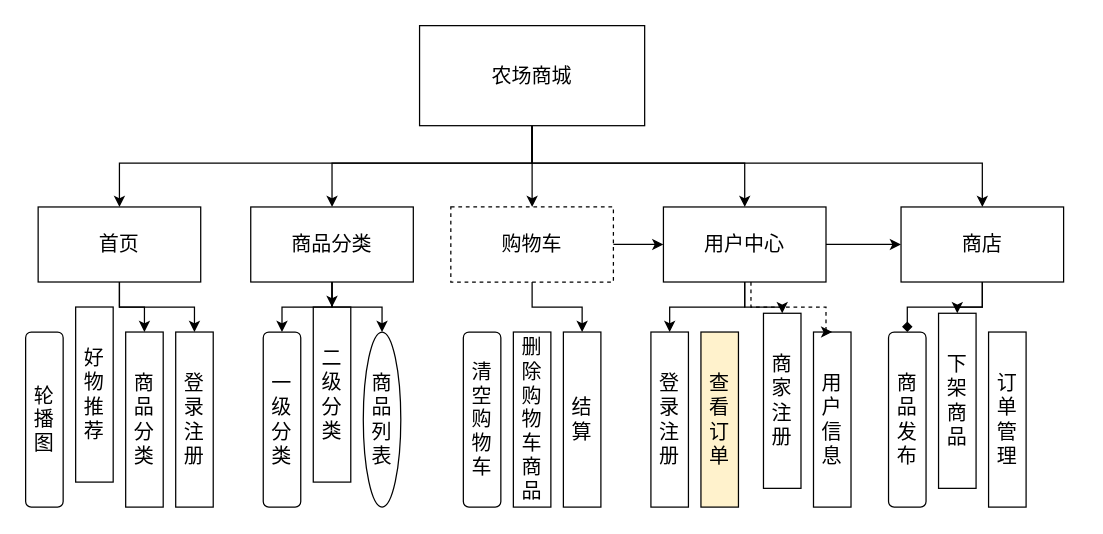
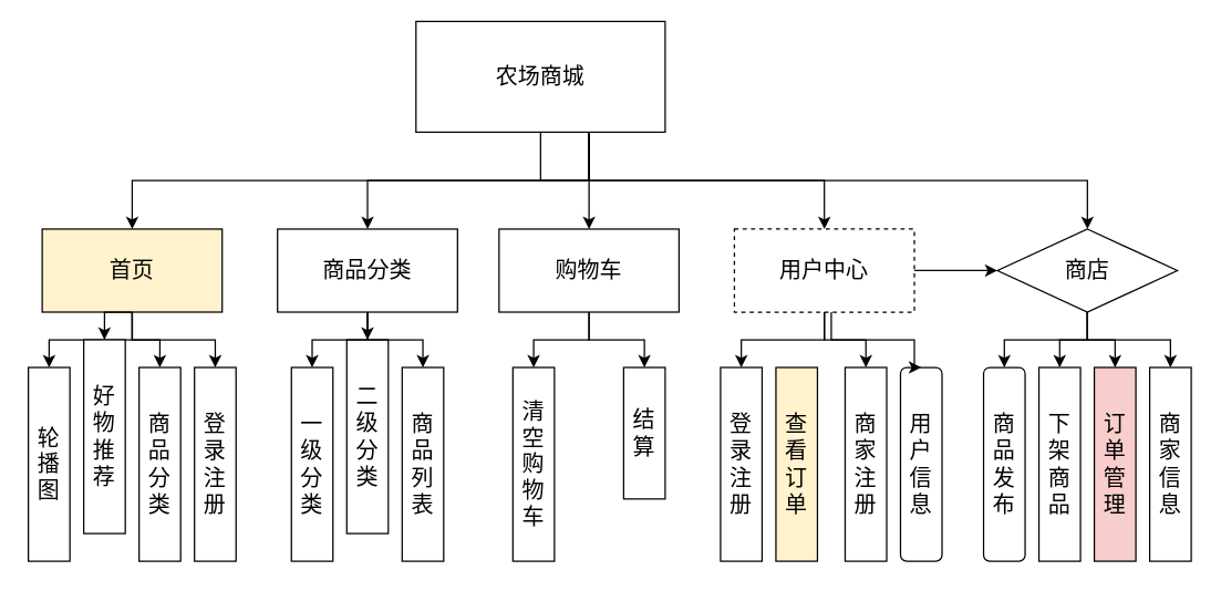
  <mxCell id="0" />
  <mxCell id="1" parent="0" />
  <mxCell id="2" style="edgeStyle=orthogonalEdgeStyle;rounded=0;orthogonalLoop=1;jettySize=auto;html=1;" edge="1" parent="1" source="7" target="29"><mxGeometry relative="1" as="geometry" /></mxCell>
  <mxCell id="3" style="edgeStyle=orthogonalEdgeStyle;rounded=0;orthogonalLoop=1;jettySize=auto;html=1;entryX=0.5;entryY=0;entryDx=0;entryDy=0;" edge="1" parent="1" source="7" target="36"><mxGeometry relative="1" as="geometry"><Array as="points"><mxPoint x="425" y="130" /><mxPoint x="265" y="130" /></Array></mxGeometry></mxCell>
  <mxCell id="4" style="edgeStyle=orthogonalEdgeStyle;rounded=0;orthogonalLoop=1;jettySize=auto;html=1;entryX=0.5;entryY=0;entryDx=0;entryDy=0;" edge="1" parent="1" source="7" target="9"><mxGeometry relative="1" as="geometry"><Array as="points"><mxPoint x="425" y="130" /><mxPoint x="595" y="130" /></Array></mxGeometry></mxCell>
  <mxCell id="5" style="edgeStyle=orthogonalEdgeStyle;rounded=0;orthogonalLoop=1;jettySize=auto;html=1;" edge="1" parent="1" source="7" target="21"><mxGeometry relative="1" as="geometry"><Array as="points"><mxPoint x="425" y="130" /><mxPoint x="785" y="130" /></Array></mxGeometry></mxCell>
  <mxCell id="6" style="edgeStyle=orthogonalEdgeStyle;rounded=0;orthogonalLoop=1;jettySize=auto;html=1;entryX=0.5;entryY=0;entryDx=0;entryDy=0;" edge="1" parent="1" source="7" target="44"><mxGeometry relative="1" as="geometry"><Array as="points"><mxPoint x="425" y="130" /><mxPoint x="95" y="130" /></Array></mxGeometry></mxCell>
- <mxCell id="7" value="&lt;font style=&quot;font-size: 16px;&quot;&gt;农场商城&lt;/font&gt;" style="rounded=0;whiteSpace=wrap;html=1;" parent="1" vertex="1"><mxGeometry x="335" y="20" width="180" height="80" as="geometry" /></mxCell>
+ <mxCell id="7" value="&lt;font style=&quot;font-size: 16px;&quot;&gt;农场商城&lt;/font&gt;" style="rounded=0;whiteSpace=wrap;html=1;" parent="1" vertex="1"><mxGeometry x="300" y="15" width="180" height="80" as="geometry" /></mxCell>
  <mxCell id="8" value="" style="group" vertex="1" connectable="0" parent="1"><mxGeometry x="520" y="165" width="160" height="240" as="geometry" /></mxCell>
- <mxCell id="9" value="用户中心" style="rounded=0;whiteSpace=wrap;html=1;fontSize=16;" parent="8" vertex="1"><mxGeometry x="10" width="130" height="60" as="geometry" /></mxCell>
+ <mxCell id="9" value="用户中心" style="rounded=0;whiteSpace=wrap;html=1;fontSize=16;dashed=1;" parent="8" vertex="1"><mxGeometry x="10" width="130" height="60" as="geometry" /></mxCell>
  <mxCell id="10" value="查看订单" style="rounded=0;horizontal=1;html=1;whiteSpace=wrap;fontSize=16;flipH=0;fillColor=#fff2cc;" parent="8" vertex="1"><mxGeometry x="40" y="100" width="30" height="140" as="geometry" /></mxCell>
  <mxCell id="11" style="edgeStyle=orthogonalEdgeStyle;rounded=0;orthogonalLoop=1;jettySize=auto;html=1;" edge="1" parent="8" source="9" target="21"><mxGeometry relative="1" as="geometry" /></mxCell>
- <mxCell id="12" value="商家注册" style="rounded=0;horizontal=1;html=1;whiteSpace=wrap;fontSize=16;flipH=0;" parent="8" vertex="1"><mxGeometry x="90" y="85" width="30" height="140" as="geometry" /></mxCell>
+ <mxCell id="12" value="商家注册" style="rounded=0;horizontal=1;html=1;whiteSpace=wrap;fontSize=16;flipH=0;" parent="8" vertex="1"><mxGeometry x="90" y="100" width="30" height="140" as="geometry" /></mxCell>
  <mxCell id="13" style="edgeStyle=orthogonalEdgeStyle;rounded=0;orthogonalLoop=1;jettySize=auto;html=1;entryX=0.5;entryY=0;entryDx=0;entryDy=0;" edge="1" parent="8" source="9" target="12"><mxGeometry relative="1" as="geometry" /></mxCell>
  <mxCell id="14" value="登录注册" style="rounded=0;horizontal=1;html=1;whiteSpace=wrap;fontSize=16;flipH=0;" parent="8" vertex="1"><mxGeometry y="100" width="30" height="140" as="geometry" /></mxCell>
  <mxCell id="15" style="edgeStyle=orthogonalEdgeStyle;rounded=0;orthogonalLoop=1;jettySize=auto;html=1;entryX=0.5;entryY=0;entryDx=0;entryDy=0;" edge="1" parent="8" source="9" target="14"><mxGeometry relative="1" as="geometry" /></mxCell>
- <mxCell id="16" value="用户信息" style="rounded=0;horizontal=1;html=1;whiteSpace=wrap;fontSize=16;flipH=0;" vertex="1" parent="8"><mxGeometry x="130" y="100" width="30" height="140" as="geometry" /></mxCell>
- <mxCell id="17" style="edgeStyle=orthogonalEdgeStyle;rounded=0;orthogonalLoop=1;jettySize=auto;html=1;entryX=0.5;entryY=0;entryDx=0;entryDy=0;dashed=1;" edge="1" parent="8" source="9" target="16"><mxGeometry relative="1" as="geometry"><mxPoint x="170" y="110" as="targetPoint" /><Array as="points"><mxPoint x="80" y="80" /><mxPoint x="140" y="80" /></Array></mxGeometry></mxCell>
+ <mxCell id="16" value="用户信息" style="horizontal=1;html=1;whiteSpace=wrap;fontSize=16;flipH=0;rounded=1;" vertex="1" parent="8"><mxGeometry x="130" y="100" width="30" height="140" as="geometry" /></mxCell>
+ <mxCell id="17" style="edgeStyle=orthogonalEdgeStyle;rounded=0;orthogonalLoop=1;jettySize=auto;html=1;entryX=0.5;entryY=0;entryDx=0;entryDy=0;" edge="1" parent="8" source="9" target="16"><mxGeometry relative="1" as="geometry"><mxPoint x="170" y="110" as="targetPoint" /><Array as="points"><mxPoint x="80" y="80" /><mxPoint x="140" y="80" /></Array></mxGeometry></mxCell>
  <mxCell id="18" value="" style="group" vertex="1" connectable="0" parent="1"><mxGeometry x="710" y="165" width="150" height="240" as="geometry" /></mxCell>
  <mxCell id="19" value="商品发布" style="horizontal=1;html=1;whiteSpace=wrap;fontSize=16;rounded=1;" parent="18" vertex="1"><mxGeometry y="100" width="30" height="140" as="geometry" /></mxCell>
- <mxCell id="20" style="edgeStyle=orthogonalEdgeStyle;rounded=0;orthogonalLoop=1;jettySize=auto;html=1;entryX=0.5;entryY=0;entryDx=0;entryDy=0;endArrow=diamond;" edge="1" parent="18" source="21" target="19"><mxGeometry relative="1" as="geometry" /></mxCell>
- <mxCell id="21" value="商店" style="rounded=0;whiteSpace=wrap;html=1;fontSize=16;" vertex="1" parent="18"><mxGeometry x="10" width="130" height="60" as="geometry" /></mxCell>
- <mxCell id="22" value="下架商品" style="rounded=0;horizontal=1;html=1;whiteSpace=wrap;fontSize=16;" vertex="1" parent="18"><mxGeometry x="40" y="85" width="30" height="140" as="geometry" /></mxCell>
+ <mxCell id="20" style="edgeStyle=orthogonalEdgeStyle;rounded=0;orthogonalLoop=1;jettySize=auto;html=1;entryX=0.5;entryY=0;entryDx=0;entryDy=0;" edge="1" parent="18" source="21" target="19"><mxGeometry relative="1" as="geometry" /></mxCell>
+ <mxCell id="21" value="商店" style="rhombus;whiteSpace=wrap;html=1;fontSize=16;" vertex="1" parent="18"><mxGeometry x="10" width="130" height="60" as="geometry" /></mxCell>
+ <mxCell id="22" value="下架商品" style="rounded=0;horizontal=1;html=1;whiteSpace=wrap;fontSize=16;" vertex="1" parent="18"><mxGeometry x="40" y="100" width="30" height="140" as="geometry" /></mxCell>
  <mxCell id="23" style="edgeStyle=orthogonalEdgeStyle;rounded=0;orthogonalLoop=1;jettySize=auto;html=1;" edge="1" parent="18" source="21" target="22"><mxGeometry relative="1" as="geometry" /></mxCell>
- <mxCell id="24" value="订单管理" style="rounded=0;horizontal=1;html=1;whiteSpace=wrap;fontSize=16;" vertex="1" parent="18"><mxGeometry x="80" y="100" width="30" height="140" as="geometry" /></mxCell>
+ <mxCell id="24" value="订单管理" style="rounded=0;horizontal=1;html=1;whiteSpace=wrap;fontSize=16;fillColor=#f8cecc;" vertex="1" parent="18"><mxGeometry x="80" y="100" width="30" height="140" as="geometry" /></mxCell>
+ <mxCell id="25" style="edgeStyle=orthogonalEdgeStyle;rounded=0;orthogonalLoop=1;jettySize=auto;html=1;entryX=0.5;entryY=0;entryDx=0;entryDy=0;" edge="1" parent="18" source="21" target="24"><mxGeometry relative="1" as="geometry" /></mxCell>
+ <mxCell id="26" value="商家信息" style="rounded=0;horizontal=1;html=1;whiteSpace=wrap;fontSize=16;" vertex="1" parent="18"><mxGeometry x="120" y="100" width="30" height="140" as="geometry" /></mxCell>
+ <mxCell id="27" style="edgeStyle=orthogonalEdgeStyle;rounded=0;orthogonalLoop=1;jettySize=auto;html=1;entryX=0.5;entryY=0;entryDx=0;entryDy=0;" edge="1" parent="18" source="21" target="26"><mxGeometry relative="1" as="geometry" /></mxCell>
  <mxCell id="28" value="" style="group" vertex="1" connectable="0" parent="1"><mxGeometry x="360" y="165" width="130" height="240" as="geometry" /></mxCell>
- <mxCell id="29" value="购物车" style="rounded=0;whiteSpace=wrap;html=1;fontSize=16;dashed=1;" parent="28" vertex="1"><mxGeometry width="130" height="60" as="geometry" /></mxCell>
- <mxCell id="30" value="清空购物车" style="horizontal=1;html=1;whiteSpace=wrap;fontSize=16;rounded=1;" parent="28" vertex="1"><mxGeometry x="10" y="100" width="30" height="140" as="geometry" /></mxCell>
- <mxCell id="31" style="edgeStyle=orthogonalEdgeStyle;rounded=0;orthogonalLoop=1;jettySize=auto;html=1;" parent="28" source="29" target="9" edge="1"><mxGeometry relative="1" as="geometry" /></mxCell>
- <mxCell id="32" value="删除购物车商品" style="rounded=0;horizontal=1;html=1;whiteSpace=wrap;fontSize=16;" parent="28" vertex="1"><mxGeometry x="50" y="100" width="30" height="140" as="geometry" /></mxCell>
- <mxCell id="33" value="结算" style="rounded=0;horizontal=1;html=1;whiteSpace=wrap;fontSize=16;" parent="28" vertex="1"><mxGeometry x="90" y="100" width="30" height="140" as="geometry" /></mxCell>
+ <mxCell id="29" value="购物车" style="rounded=0;whiteSpace=wrap;html=1;fontSize=16;" parent="28" vertex="1"><mxGeometry width="130" height="60" as="geometry" /></mxCell>
+ <mxCell id="30" value="清空购物车" style="rounded=0;horizontal=1;html=1;whiteSpace=wrap;fontSize=16;" parent="28" vertex="1"><mxGeometry x="10" y="100" width="30" height="140" as="geometry" /></mxCell>
+ <mxCell id="31" style="edgeStyle=orthogonalEdgeStyle;rounded=0;orthogonalLoop=1;jettySize=auto;html=1;entryX=0.5;entryY=0;entryDx=0;entryDy=0;" parent="28" source="29" target="30" edge="1"><mxGeometry relative="1" as="geometry" /></mxCell>
+ <mxCell id="33" value="结算" style="rounded=0;horizontal=1;html=1;whiteSpace=wrap;fontSize=16;" parent="28" vertex="1"><mxGeometry x="90" y="100" width="30" height="95" as="geometry" /></mxCell>
  <mxCell id="34" style="edgeStyle=orthogonalEdgeStyle;rounded=0;orthogonalLoop=1;jettySize=auto;html=1;entryX=0.5;entryY=0;entryDx=0;entryDy=0;" parent="28" source="29" target="33" edge="1"><mxGeometry relative="1" as="geometry" /></mxCell>
  <mxCell id="35" value="" style="group" vertex="1" connectable="0" parent="1"><mxGeometry x="200" y="165" width="130" height="240" as="geometry" /></mxCell>
  <mxCell id="36" value="商品分类" style="rounded=0;whiteSpace=wrap;html=1;fontSize=16;" parent="35" vertex="1"><mxGeometry width="130" height="60" as="geometry" /></mxCell>
  <mxCell id="37" value="二级分类" style="rounded=0;horizontal=1;html=1;whiteSpace=wrap;fontSize=16;" parent="35" vertex="1"><mxGeometry x="50" y="80" width="30" height="140" as="geometry" /></mxCell>
  <mxCell id="38" style="edgeStyle=orthogonalEdgeStyle;rounded=0;orthogonalLoop=1;jettySize=auto;html=1;entryX=0.5;entryY=0;entryDx=0;entryDy=0;" parent="35" source="36" target="37" edge="1"><mxGeometry relative="1" as="geometry" /></mxCell>
- <mxCell id="39" value="一级分类" style="horizontal=1;html=1;whiteSpace=wrap;fontSize=16;rounded=1;" parent="35" vertex="1"><mxGeometry x="10" y="100" width="30" height="140" as="geometry" /></mxCell>
+ <mxCell id="39" value="一级分类" style="rounded=0;horizontal=1;html=1;whiteSpace=wrap;fontSize=16;" parent="35" vertex="1"><mxGeometry x="10" y="100" width="30" height="140" as="geometry" /></mxCell>
  <mxCell id="40" style="edgeStyle=orthogonalEdgeStyle;rounded=0;orthogonalLoop=1;jettySize=auto;html=1;entryX=0.5;entryY=0;entryDx=0;entryDy=0;" parent="35" source="36" target="39" edge="1"><mxGeometry relative="1" as="geometry" /></mxCell>
- <mxCell id="41" value="商品列表" style="ellipse;horizontal=1;html=1;whiteSpace=wrap;fontSize=16;" parent="35" vertex="1"><mxGeometry x="90" y="100" width="30" height="140" as="geometry" /></mxCell>
+ <mxCell id="41" value="商品列表" style="rounded=0;horizontal=1;html=1;whiteSpace=wrap;fontSize=16;" parent="35" vertex="1"><mxGeometry x="90" y="100" width="30" height="140" as="geometry" /></mxCell>
  <mxCell id="42" style="edgeStyle=orthogonalEdgeStyle;rounded=0;orthogonalLoop=1;jettySize=auto;html=1;entryX=0.5;entryY=0;entryDx=0;entryDy=0;" parent="35" source="36" target="41" edge="1"><mxGeometry relative="1" as="geometry" /></mxCell>
  <mxCell id="43" value="" style="group" vertex="1" connectable="0" parent="1"><mxGeometry x="20" y="165" width="150" height="240" as="geometry" /></mxCell>
- <mxCell id="44" value="&lt;font style=&quot;font-size: 16px;&quot;&gt;首页&lt;/font&gt;" style="rounded=0;whiteSpace=wrap;html=1;" parent="43" vertex="1"><mxGeometry x="10" width="130" height="60" as="geometry" /></mxCell>
- <mxCell id="45" value="轮播图" style="horizontal=1;html=1;whiteSpace=wrap;fontSize=16;rounded=1;" parent="43" vertex="1"><mxGeometry y="100" width="30" height="140" as="geometry" /></mxCell>
+ <mxCell id="44" value="&lt;font style=&quot;font-size: 16px;&quot;&gt;首页&lt;/font&gt;" style="rounded=0;whiteSpace=wrap;html=1;fillColor=#fff2cc;" parent="43" vertex="1"><mxGeometry x="10" width="130" height="60" as="geometry" /></mxCell>
+ <mxCell id="45" value="轮播图" style="rounded=0;horizontal=1;html=1;whiteSpace=wrap;fontSize=16;" parent="43" vertex="1"><mxGeometry y="100" width="30" height="140" as="geometry" /></mxCell>
+ <mxCell id="46" style="edgeStyle=orthogonalEdgeStyle;rounded=0;orthogonalLoop=1;jettySize=auto;html=1;" parent="43" source="44" target="45" edge="1"><mxGeometry relative="1" as="geometry" /></mxCell>
  <mxCell id="47" value="好物推荐" style="rounded=0;horizontal=1;html=1;whiteSpace=wrap;fontSize=16;" parent="43" vertex="1"><mxGeometry x="40" y="80" width="30" height="140" as="geometry" /></mxCell>
+ <mxCell id="48" style="edgeStyle=orthogonalEdgeStyle;rounded=0;orthogonalLoop=1;jettySize=auto;html=1;exitX=0.5;exitY=1;exitDx=0;exitDy=0;entryX=0.5;entryY=0;entryDx=0;entryDy=0;" parent="43" source="44" target="47" edge="1"><mxGeometry relative="1" as="geometry" /></mxCell>
  <mxCell id="49" value="商品分类" style="rounded=0;horizontal=1;html=1;whiteSpace=wrap;fontSize=16;" parent="43" vertex="1"><mxGeometry x="80" y="100" width="30" height="140" as="geometry" /></mxCell>
  <mxCell id="50" style="edgeStyle=orthogonalEdgeStyle;rounded=0;orthogonalLoop=1;jettySize=auto;html=1;exitX=0.5;exitY=1;exitDx=0;exitDy=0;entryX=0.5;entryY=0;entryDx=0;entryDy=0;" parent="43" source="44" target="49" edge="1"><mxGeometry relative="1" as="geometry" /></mxCell>
  <mxCell id="51" value="登录注册" style="rounded=0;horizontal=1;html=1;whiteSpace=wrap;fontSize=16;" parent="43" vertex="1"><mxGeometry x="120" y="100" width="30" height="140" as="geometry" /></mxCell>
  <mxCell id="52" style="edgeStyle=orthogonalEdgeStyle;rounded=0;orthogonalLoop=1;jettySize=auto;html=1;entryX=0.5;entryY=0;entryDx=0;entryDy=0;" parent="43" source="44" target="51" edge="1"><mxGeometry relative="1" as="geometry" /></mxCell>
